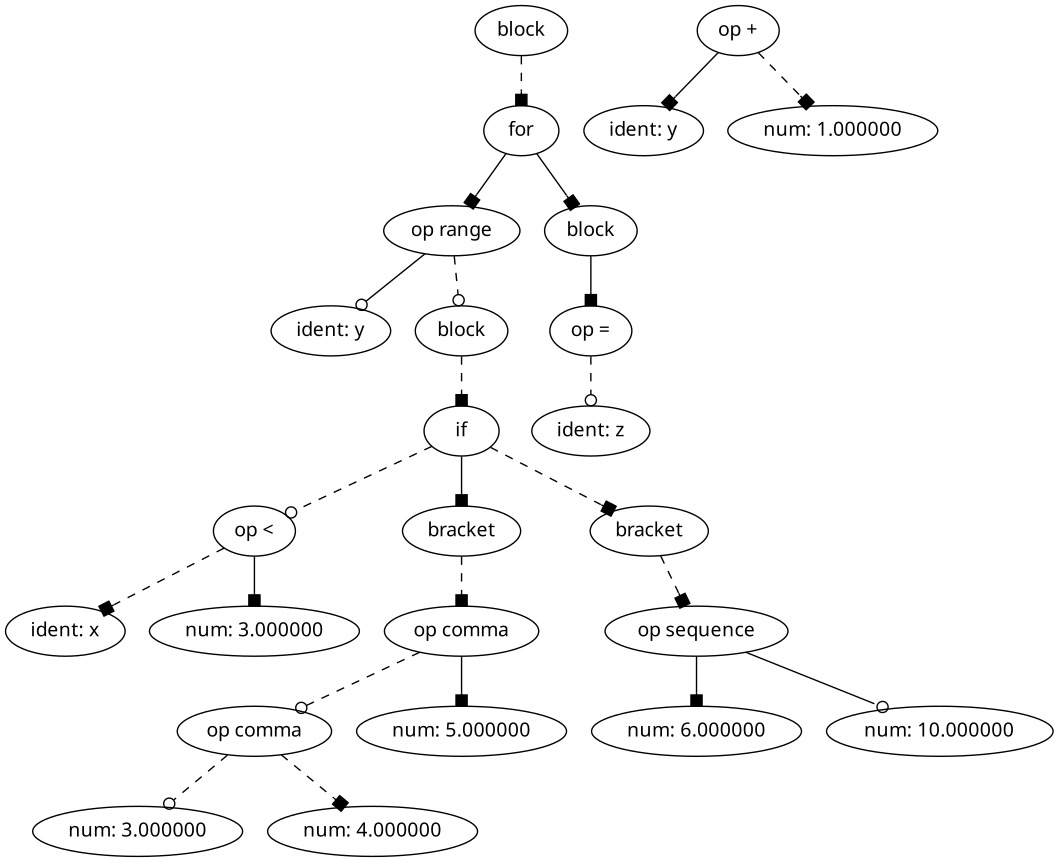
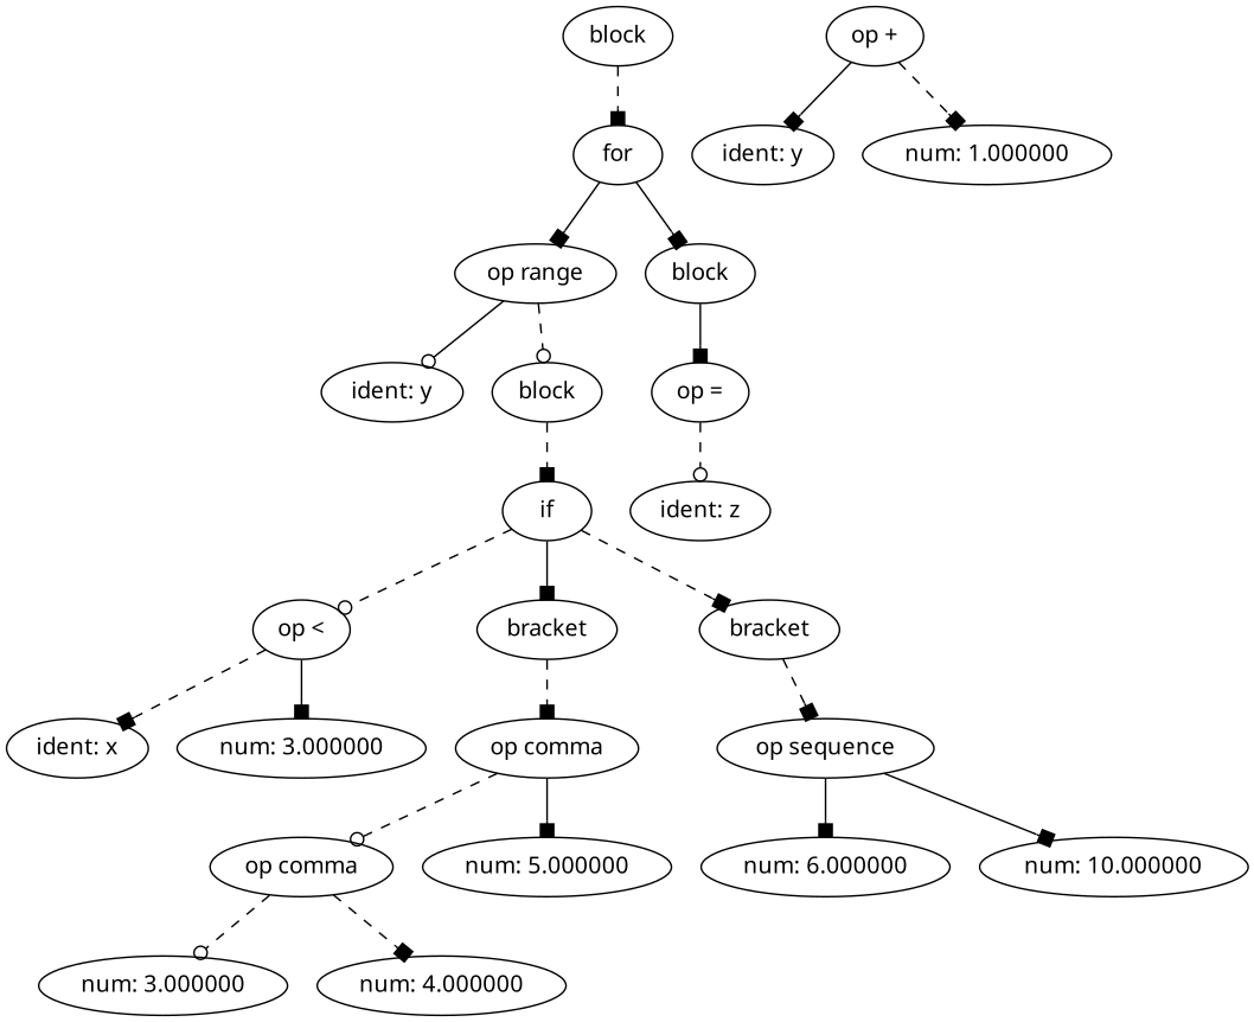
  digraph {
    fontname="Noto Sans"
    node [fontname="Noto Sans"]
    edge [arrowhead=box fontname="Noto Sans" style=dashed]
    n1 [label=block]
    n2 [label=for]
    n3 [label="op range"]
    n4 [label=block]
    n5 [label="ident: y"]
    n6 [label=block]
    n7 [label="op ="]
    n8 [label=if]
    n9 [label="op <"]
    n10 [label=bracket]
    n11 [label=bracket]
    n12 [label="ident: x"]
    n13 [label="num: 3.000000"]
    n14 [label="op comma"]
    n15 [label="op sequence"]
    n16 [label="op comma"]
    n17 [label="num: 5.000000"]
    n18 [label="num: 3.000000"]
    n19 [label="num: 4.000000"]
    n20 [label="num: 6.000000"]
    n21 [label="num: 10.000000"]
    n22 [label="ident: z"]
    n23 [label="op +"]
    n24 [label="ident: y"]
    n25 [label="num: 1.000000"]
    n1 -> n2
    n2 -> n3 [style=solid]
    n2 -> n4 [style=solid]
    n3 -> n5 [arrowhead=odot style=solid]
    n3 -> n6 [arrowhead=odot]
    n4 -> n7 [style=solid]
    n6 -> n8
    n7 -> n22 [arrowhead=odot]
    n8 -> n9 [arrowhead=odot]
    n8 -> n10 [style=solid]
    n8 -> n11
    n9 -> n12
    n9 -> n13 [style=solid]
    n10 -> n14
    n11 -> n15
    n14 -> n16 [arrowhead=odot]
    n14 -> n17 [style=solid]
    n15 -> n20 [style=solid]
-   n15 -> n21 [arrowhead=odot style=solid]
+   n15 -> n21 [style=solid]
    n16 -> n18 [arrowhead=odot]
    n16 -> n19
    n23 -> n24 [style=solid]
    n23 -> n25
  }
